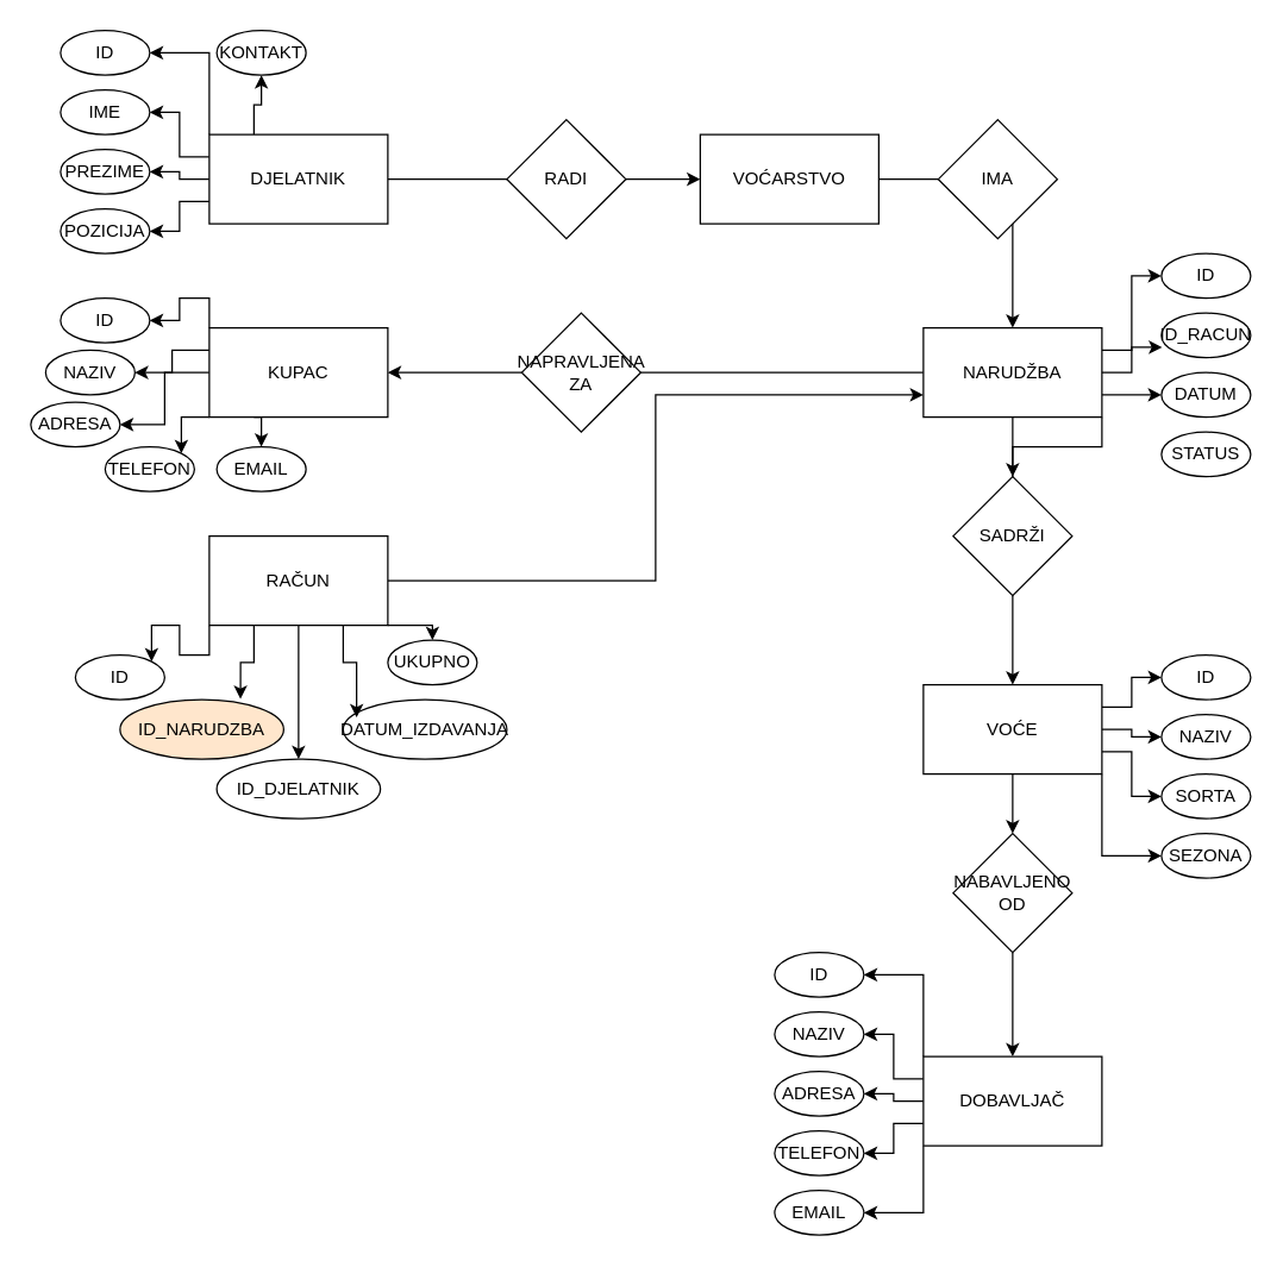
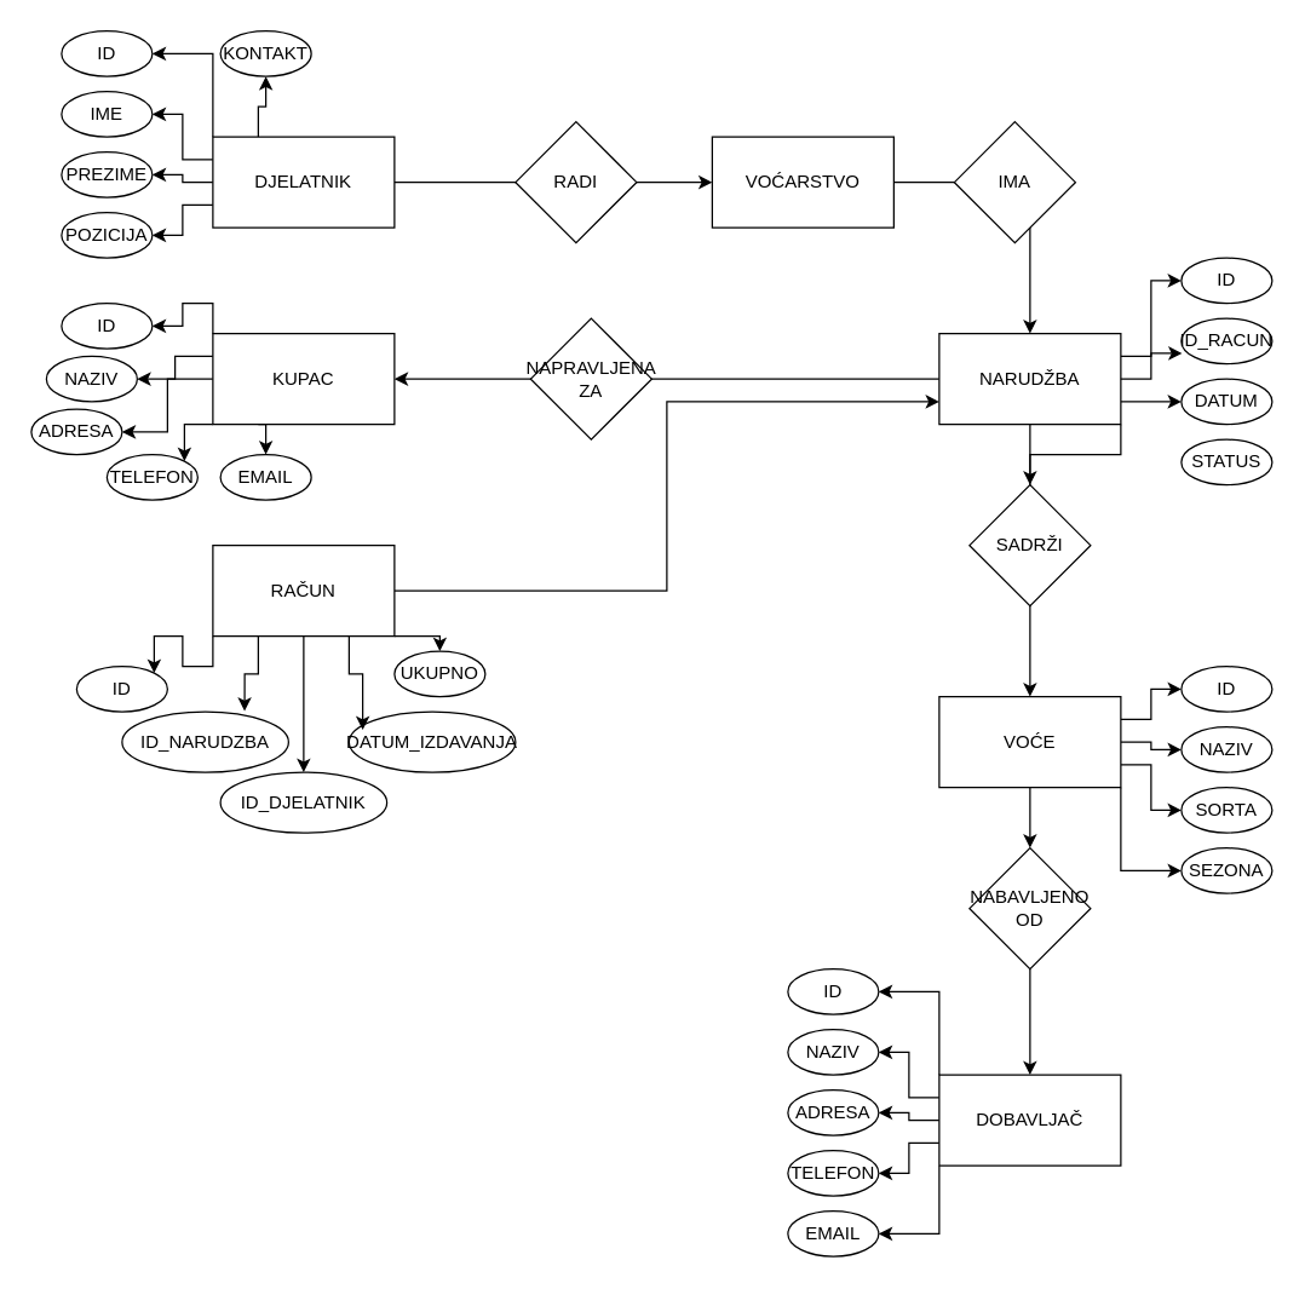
  <mxCell id="0" />
  <mxCell id="1" parent="0" />
  <mxCell id="2" style="edgeStyle=orthogonalEdgeStyle;rounded=0;orthogonalLoop=1;jettySize=auto;html=1;exitX=1;exitY=0.5;exitDx=0;exitDy=0;entryX=0;entryY=0.5;entryDx=0;entryDy=0;" edge="1" parent="1" source="8" target="11"><mxGeometry relative="1" as="geometry" /></mxCell>
  <mxCell id="3" style="edgeStyle=orthogonalEdgeStyle;rounded=0;orthogonalLoop=1;jettySize=auto;html=1;exitX=0;exitY=0;exitDx=0;exitDy=0;entryX=1;entryY=0.5;entryDx=0;entryDy=0;" edge="1" parent="1" source="8" target="46"><mxGeometry relative="1" as="geometry" /></mxCell>
  <mxCell id="4" style="edgeStyle=orthogonalEdgeStyle;rounded=0;orthogonalLoop=1;jettySize=auto;html=1;exitX=0;exitY=0.25;exitDx=0;exitDy=0;entryX=1;entryY=0.5;entryDx=0;entryDy=0;" edge="1" parent="1" source="8" target="47"><mxGeometry relative="1" as="geometry" /></mxCell>
  <mxCell id="5" style="edgeStyle=orthogonalEdgeStyle;rounded=0;orthogonalLoop=1;jettySize=auto;html=1;exitX=0;exitY=0.5;exitDx=0;exitDy=0;entryX=1;entryY=0.5;entryDx=0;entryDy=0;" edge="1" parent="1" source="8" target="48"><mxGeometry relative="1" as="geometry" /></mxCell>
  <mxCell id="6" style="edgeStyle=orthogonalEdgeStyle;rounded=0;orthogonalLoop=1;jettySize=auto;html=1;exitX=0;exitY=0.75;exitDx=0;exitDy=0;entryX=1;entryY=0.5;entryDx=0;entryDy=0;" edge="1" parent="1" source="8" target="49"><mxGeometry relative="1" as="geometry" /></mxCell>
  <mxCell id="7" style="edgeStyle=orthogonalEdgeStyle;rounded=0;orthogonalLoop=1;jettySize=auto;html=1;exitX=0.25;exitY=0;exitDx=0;exitDy=0;entryX=0.5;entryY=1;entryDx=0;entryDy=0;" edge="1" parent="1" source="8" target="72"><mxGeometry relative="1" as="geometry" /></mxCell>
  <mxCell id="8" value="DJELATNIK" style="rounded=0;whiteSpace=wrap;html=1;" vertex="1" parent="1"><mxGeometry x="140" y="90" width="120" height="60" as="geometry" /></mxCell>
  <mxCell id="9" value="RADI" style="rhombus;whiteSpace=wrap;html=1;" vertex="1" parent="1"><mxGeometry x="340" y="80" width="80" height="80" as="geometry" /></mxCell>
  <mxCell id="10" style="edgeStyle=orthogonalEdgeStyle;rounded=0;orthogonalLoop=1;jettySize=auto;html=1;exitX=1;exitY=0.5;exitDx=0;exitDy=0;entryX=0.5;entryY=0;entryDx=0;entryDy=0;" edge="1" parent="1" source="11" target="18"><mxGeometry relative="1" as="geometry" /></mxCell>
  <mxCell id="11" value="VOĆARSTVO" style="rounded=0;whiteSpace=wrap;html=1;" vertex="1" parent="1"><mxGeometry x="470" y="90" width="120" height="60" as="geometry" /></mxCell>
  <mxCell id="12" value="IMA" style="rhombus;whiteSpace=wrap;html=1;" vertex="1" parent="1"><mxGeometry x="630" y="80" width="80" height="80" as="geometry" /></mxCell>
  <mxCell id="13" style="edgeStyle=orthogonalEdgeStyle;rounded=0;orthogonalLoop=1;jettySize=auto;html=1;exitX=0.5;exitY=1;exitDx=0;exitDy=0;entryX=0.5;entryY=0;entryDx=0;entryDy=0;" edge="1" parent="1" source="18" target="24"><mxGeometry relative="1" as="geometry" /></mxCell>
  <mxCell id="14" style="edgeStyle=orthogonalEdgeStyle;rounded=0;orthogonalLoop=1;jettySize=auto;html=1;exitX=0;exitY=0.5;exitDx=0;exitDy=0;entryX=1;entryY=0.5;entryDx=0;entryDy=0;" edge="1" parent="1" source="18" target="39"><mxGeometry relative="1" as="geometry" /></mxCell>
  <mxCell id="15" style="edgeStyle=orthogonalEdgeStyle;rounded=0;orthogonalLoop=1;jettySize=auto;html=1;exitX=1;exitY=0.25;exitDx=0;exitDy=0;entryX=0;entryY=0.5;entryDx=0;entryDy=0;" edge="1" parent="1" source="18" target="58"><mxGeometry relative="1" as="geometry" /></mxCell>
  <mxCell id="16" style="edgeStyle=orthogonalEdgeStyle;rounded=0;orthogonalLoop=1;jettySize=auto;html=1;exitX=1;exitY=0.75;exitDx=0;exitDy=0;entryX=0;entryY=0.5;entryDx=0;entryDy=0;" edge="1" parent="1" source="18" target="60"><mxGeometry relative="1" as="geometry" /></mxCell>
  <mxCell id="17" style="edgeStyle=orthogonalEdgeStyle;rounded=0;orthogonalLoop=1;jettySize=auto;html=1;exitX=1;exitY=1;exitDx=0;exitDy=0;" edge="1" parent="1" source="18" target="31"><mxGeometry relative="1" as="geometry" /></mxCell>
  <mxCell id="18" value="NARUDŽBA" style="rounded=0;whiteSpace=wrap;html=1;" vertex="1" parent="1"><mxGeometry x="620" y="220" width="120" height="60" as="geometry" /></mxCell>
  <mxCell id="19" style="edgeStyle=orthogonalEdgeStyle;rounded=0;orthogonalLoop=1;jettySize=auto;html=1;exitX=0.5;exitY=1;exitDx=0;exitDy=0;entryX=0.5;entryY=0;entryDx=0;entryDy=0;" edge="1" parent="1" source="33" target="30"><mxGeometry relative="1" as="geometry" /></mxCell>
  <mxCell id="20" style="edgeStyle=orthogonalEdgeStyle;rounded=0;orthogonalLoop=1;jettySize=auto;html=1;exitX=1;exitY=0.25;exitDx=0;exitDy=0;entryX=0;entryY=0.5;entryDx=0;entryDy=0;" edge="1" parent="1" source="24" target="68"><mxGeometry relative="1" as="geometry" /></mxCell>
  <mxCell id="21" style="edgeStyle=orthogonalEdgeStyle;rounded=0;orthogonalLoop=1;jettySize=auto;html=1;exitX=1;exitY=0.5;exitDx=0;exitDy=0;entryX=0;entryY=0.5;entryDx=0;entryDy=0;" edge="1" parent="1" source="24" target="69"><mxGeometry relative="1" as="geometry" /></mxCell>
  <mxCell id="22" style="edgeStyle=orthogonalEdgeStyle;rounded=0;orthogonalLoop=1;jettySize=auto;html=1;exitX=1;exitY=0.75;exitDx=0;exitDy=0;entryX=0;entryY=0.5;entryDx=0;entryDy=0;" edge="1" parent="1" source="24" target="70"><mxGeometry relative="1" as="geometry" /></mxCell>
  <mxCell id="23" style="edgeStyle=orthogonalEdgeStyle;rounded=0;orthogonalLoop=1;jettySize=auto;html=1;exitX=1;exitY=1;exitDx=0;exitDy=0;entryX=0;entryY=0.5;entryDx=0;entryDy=0;" edge="1" parent="1" source="24" target="71"><mxGeometry relative="1" as="geometry" /></mxCell>
  <mxCell id="24" value="VOĆE" style="rounded=0;whiteSpace=wrap;html=1;" vertex="1" parent="1"><mxGeometry x="620" y="460" width="120" height="60" as="geometry" /></mxCell>
  <mxCell id="25" style="edgeStyle=orthogonalEdgeStyle;rounded=0;orthogonalLoop=1;jettySize=auto;html=1;exitX=0;exitY=0;exitDx=0;exitDy=0;entryX=1;entryY=0.5;entryDx=0;entryDy=0;" edge="1" parent="1" source="30" target="50"><mxGeometry relative="1" as="geometry" /></mxCell>
  <mxCell id="26" style="edgeStyle=orthogonalEdgeStyle;rounded=0;orthogonalLoop=1;jettySize=auto;html=1;exitX=0;exitY=0.25;exitDx=0;exitDy=0;entryX=1;entryY=0.5;entryDx=0;entryDy=0;" edge="1" parent="1" source="30" target="51"><mxGeometry relative="1" as="geometry" /></mxCell>
  <mxCell id="27" style="edgeStyle=orthogonalEdgeStyle;rounded=0;orthogonalLoop=1;jettySize=auto;html=1;exitX=0;exitY=0.5;exitDx=0;exitDy=0;entryX=1;entryY=0.5;entryDx=0;entryDy=0;" edge="1" parent="1" source="30" target="52"><mxGeometry relative="1" as="geometry" /></mxCell>
  <mxCell id="28" style="edgeStyle=orthogonalEdgeStyle;rounded=0;orthogonalLoop=1;jettySize=auto;html=1;exitX=0;exitY=0.75;exitDx=0;exitDy=0;entryX=1;entryY=0.5;entryDx=0;entryDy=0;" edge="1" parent="1" source="30" target="53"><mxGeometry relative="1" as="geometry" /></mxCell>
  <mxCell id="29" style="edgeStyle=orthogonalEdgeStyle;rounded=0;orthogonalLoop=1;jettySize=auto;html=1;exitX=0;exitY=1;exitDx=0;exitDy=0;entryX=1;entryY=0.5;entryDx=0;entryDy=0;" edge="1" parent="1" source="30" target="76"><mxGeometry relative="1" as="geometry" /></mxCell>
  <mxCell id="30" value="DOBAVLJAČ" style="rounded=0;whiteSpace=wrap;html=1;" vertex="1" parent="1"><mxGeometry x="620" y="710" width="120" height="60" as="geometry" /></mxCell>
  <mxCell id="31" value="SADRŽI" style="rhombus;whiteSpace=wrap;html=1;" vertex="1" parent="1"><mxGeometry x="640" y="320" width="80" height="80" as="geometry" /></mxCell>
  <mxCell id="32" value="" style="edgeStyle=orthogonalEdgeStyle;rounded=0;orthogonalLoop=1;jettySize=auto;html=1;exitX=0.5;exitY=1;exitDx=0;exitDy=0;entryX=0.5;entryY=0;entryDx=0;entryDy=0;" edge="1" parent="1" source="24" target="33"><mxGeometry relative="1" as="geometry"><mxPoint x="680" y="520" as="sourcePoint" /><mxPoint x="680" y="710" as="targetPoint" /></mxGeometry></mxCell>
  <mxCell id="33" value="NABAVLJENO OD" style="rhombus;whiteSpace=wrap;html=1;" vertex="1" parent="1"><mxGeometry x="640" y="560" width="80" height="80" as="geometry" /></mxCell>
  <mxCell id="34" style="edgeStyle=orthogonalEdgeStyle;rounded=0;orthogonalLoop=1;jettySize=auto;html=1;exitX=0;exitY=0;exitDx=0;exitDy=0;entryX=1;entryY=0.5;entryDx=0;entryDy=0;" edge="1" parent="1" source="39" target="54"><mxGeometry relative="1" as="geometry" /></mxCell>
  <mxCell id="35" style="edgeStyle=orthogonalEdgeStyle;rounded=0;orthogonalLoop=1;jettySize=auto;html=1;exitX=0;exitY=0.25;exitDx=0;exitDy=0;entryX=1;entryY=0.5;entryDx=0;entryDy=0;" edge="1" parent="1" source="39" target="55"><mxGeometry relative="1" as="geometry" /></mxCell>
  <mxCell id="36" style="edgeStyle=orthogonalEdgeStyle;rounded=0;orthogonalLoop=1;jettySize=auto;html=1;exitX=0;exitY=0.5;exitDx=0;exitDy=0;entryX=1;entryY=0.5;entryDx=0;entryDy=0;" edge="1" parent="1" source="39" target="56"><mxGeometry relative="1" as="geometry" /></mxCell>
  <mxCell id="37" style="edgeStyle=orthogonalEdgeStyle;rounded=0;orthogonalLoop=1;jettySize=auto;html=1;exitX=0;exitY=1;exitDx=0;exitDy=0;entryX=1;entryY=0;entryDx=0;entryDy=0;" edge="1" parent="1" source="39" target="57"><mxGeometry relative="1" as="geometry" /></mxCell>
  <mxCell id="38" style="edgeStyle=orthogonalEdgeStyle;rounded=0;orthogonalLoop=1;jettySize=auto;html=1;exitX=0.25;exitY=1;exitDx=0;exitDy=0;entryX=0.5;entryY=0;entryDx=0;entryDy=0;" edge="1" parent="1" source="39" target="73"><mxGeometry relative="1" as="geometry" /></mxCell>
  <mxCell id="39" value="KUPAC" style="rounded=0;whiteSpace=wrap;html=1;" vertex="1" parent="1"><mxGeometry x="140" y="220" width="120" height="60" as="geometry" /></mxCell>
  <mxCell id="40" style="edgeStyle=orthogonalEdgeStyle;rounded=0;orthogonalLoop=1;jettySize=auto;html=1;exitX=1;exitY=0.5;exitDx=0;exitDy=0;entryX=0;entryY=0.75;entryDx=0;entryDy=0;" edge="1" parent="1" source="44" target="18"><mxGeometry relative="1" as="geometry" /></mxCell>
  <mxCell id="41" style="edgeStyle=orthogonalEdgeStyle;rounded=0;orthogonalLoop=1;jettySize=auto;html=1;exitX=0;exitY=1;exitDx=0;exitDy=0;entryX=1;entryY=0;entryDx=0;entryDy=0;" edge="1" parent="1" source="44" target="62"><mxGeometry relative="1" as="geometry" /></mxCell>
  <mxCell id="42" style="edgeStyle=orthogonalEdgeStyle;rounded=0;orthogonalLoop=1;jettySize=auto;html=1;exitX=0.5;exitY=1;exitDx=0;exitDy=0;entryX=0.5;entryY=0;entryDx=0;entryDy=0;" edge="1" parent="1" source="44" target="64"><mxGeometry relative="1" as="geometry" /></mxCell>
  <mxCell id="43" style="edgeStyle=orthogonalEdgeStyle;rounded=0;orthogonalLoop=1;jettySize=auto;html=1;exitX=1;exitY=1;exitDx=0;exitDy=0;entryX=0.5;entryY=0;entryDx=0;entryDy=0;" edge="1" parent="1" source="44" target="75"><mxGeometry relative="1" as="geometry" /></mxCell>
  <mxCell id="44" value="RAČUN" style="rounded=0;whiteSpace=wrap;html=1;" vertex="1" parent="1"><mxGeometry x="140" y="360" width="120" height="60" as="geometry" /></mxCell>
  <mxCell id="45" value="NAPRAVLJENA ZA" style="rhombus;whiteSpace=wrap;html=1;" vertex="1" parent="1"><mxGeometry x="350" y="210" width="80" height="80" as="geometry" /></mxCell>
  <mxCell id="46" value="ID" style="ellipse;whiteSpace=wrap;html=1;" vertex="1" parent="1"><mxGeometry x="40" y="20" width="60" height="30" as="geometry" /></mxCell>
  <mxCell id="47" value="IME&lt;span style=&quot;color: rgba(0, 0, 0, 0); font-family: monospace; font-size: 0px; text-align: start; text-wrap-mode: nowrap;&quot;&gt;%3CmxGraphModel%3E%3Croot%3E%3CmxCell%20id%3D%220%22%2F%3E%3CmxCell%20id%3D%221%22%20parent%3D%220%22%2F%3E%3CmxCell%20id%3D%222%22%20value%3D%22ID%22%20style%3D%22ellipse%3BwhiteSpace%3Dwrap%3Bhtml%3D1%3B%22%20vertex%3D%221%22%20parent%3D%221%22%3E%3CmxGeometry%20x%3D%2220%22%20y%3D%2210%22%20width%3D%2260%22%20height%3D%2230%22%20as%3D%22geometry%22%2F%3E%3C%2FmxCell%3E%3C%2Froot%3E%3C%2FmxGraphModel%3E&lt;/span&gt;" style="ellipse;whiteSpace=wrap;html=1;" vertex="1" parent="1"><mxGeometry x="40" y="60" width="60" height="30" as="geometry" /></mxCell>
  <mxCell id="48" value="PREZIME&lt;span style=&quot;color: rgba(0, 0, 0, 0); font-family: monospace; font-size: 0px; text-align: start; text-wrap-mode: nowrap;&quot;&gt;%3CmxGraphModel%3E%3Croot%3E%3CmxCell%20id%3D%220%22%2F%3E%3CmxCell%20id%3D%221%22%20parent%3D%220%22%2F%3E%3CmxCell%20id%3D%222%22%20value%3D%22ID%22%20style%3D%22ellipse%3BwhiteSpace%3Dwrap%3Bhtml%3D1%3B%22%20vertex%3D%221%22%20parent%3D%221%22%3E%3CmxGeometry%20x%3D%2220%22%20y%3D%2210%22%20width%3D%2260%22%20height%3D%2230%22%20as%3D%22geometry%22%2F%3E%3C%2FmxCell%3E%3C%2Froot%3E%3C%2FmxGraphModel%3E&lt;/span&gt;" style="ellipse;whiteSpace=wrap;html=1;" vertex="1" parent="1"><mxGeometry x="40" y="100" width="60" height="30" as="geometry" /></mxCell>
  <mxCell id="49" value="POZICIJA" style="ellipse;whiteSpace=wrap;html=1;" vertex="1" parent="1"><mxGeometry x="40" y="140" width="60" height="30" as="geometry" /></mxCell>
  <mxCell id="50" value="ID" style="ellipse;whiteSpace=wrap;html=1;" vertex="1" parent="1"><mxGeometry x="520" y="640" width="60" height="30" as="geometry" /></mxCell>
  <mxCell id="51" value="NAZIV" style="ellipse;whiteSpace=wrap;html=1;" vertex="1" parent="1"><mxGeometry x="520" y="680" width="60" height="30" as="geometry" /></mxCell>
  <mxCell id="52" value="ADRESA" style="ellipse;whiteSpace=wrap;html=1;" vertex="1" parent="1"><mxGeometry x="520" y="720" width="60" height="30" as="geometry" /></mxCell>
  <mxCell id="53" value="TELEFON" style="ellipse;whiteSpace=wrap;html=1;" vertex="1" parent="1"><mxGeometry x="520" y="760" width="60" height="30" as="geometry" /></mxCell>
  <mxCell id="54" value="ID" style="ellipse;whiteSpace=wrap;html=1;" vertex="1" parent="1"><mxGeometry x="40" y="200" width="60" height="30" as="geometry" /></mxCell>
  <mxCell id="55" value="NAZIV" style="ellipse;whiteSpace=wrap;html=1;" vertex="1" parent="1"><mxGeometry x="30" y="235" width="60" height="30" as="geometry" /></mxCell>
  <mxCell id="56" value="ADRESA" style="ellipse;whiteSpace=wrap;html=1;" vertex="1" parent="1"><mxGeometry y="270" width="60" height="30" as="geometry" x="20" /></mxCell>
  <mxCell id="57" value="TELEFON" style="ellipse;whiteSpace=wrap;html=1;" vertex="1" parent="1"><mxGeometry x="70" y="300" width="60" height="30" as="geometry" /></mxCell>
  <mxCell id="58" value="ID" style="ellipse;whiteSpace=wrap;html=1;" vertex="1" parent="1"><mxGeometry x="780" y="170" width="60" height="30" as="geometry" /></mxCell>
  <mxCell id="59" value="ID_RACUN" style="ellipse;whiteSpace=wrap;html=1;" vertex="1" parent="1"><mxGeometry x="780" y="210" width="60" height="30" as="geometry" /></mxCell>
  <mxCell id="60" value="DATUM" style="ellipse;whiteSpace=wrap;html=1;" vertex="1" parent="1"><mxGeometry x="780" y="250" width="60" height="30" as="geometry" /></mxCell>
  <mxCell id="61" style="edgeStyle=orthogonalEdgeStyle;rounded=0;orthogonalLoop=1;jettySize=auto;html=1;exitX=1;exitY=0.5;exitDx=0;exitDy=0;entryX=0.008;entryY=0.767;entryDx=0;entryDy=0;entryPerimeter=0;" edge="1" parent="1" source="18" target="59"><mxGeometry relative="1" as="geometry" /></mxCell>
  <mxCell id="62" value="ID" style="ellipse;whiteSpace=wrap;html=1;" vertex="1" parent="1"><mxGeometry x="50" y="440" width="60" height="30" as="geometry" /></mxCell>
- <mxCell id="63" value="ID_NARUDZBA" style="ellipse;whiteSpace=wrap;html=1;fillColor=#ffe6cc;" vertex="1" parent="1"><mxGeometry x="80" y="470" width="110" height="40" as="geometry" /></mxCell>
+ <mxCell id="63" value="ID_NARUDZBA" style="ellipse;whiteSpace=wrap;html=1;" vertex="1" parent="1"><mxGeometry x="80" y="470" width="110" height="40" as="geometry" /></mxCell>
  <mxCell id="64" value="ID_DJELATNIK" style="ellipse;whiteSpace=wrap;html=1;" vertex="1" parent="1"><mxGeometry x="145" y="510" width="110" height="40" as="geometry" /></mxCell>
  <mxCell id="65" value="DATUM_IZDAVANJA" style="ellipse;whiteSpace=wrap;html=1;" vertex="1" parent="1"><mxGeometry x="230" y="470" width="110" height="40" as="geometry" /></mxCell>
  <mxCell id="66" style="edgeStyle=orthogonalEdgeStyle;rounded=0;orthogonalLoop=1;jettySize=auto;html=1;exitX=0.25;exitY=1;exitDx=0;exitDy=0;entryX=0.736;entryY=-0.012;entryDx=0;entryDy=0;entryPerimeter=0;" edge="1" parent="1" source="44" target="63"><mxGeometry relative="1" as="geometry" /></mxCell>
  <mxCell id="67" style="edgeStyle=orthogonalEdgeStyle;rounded=0;orthogonalLoop=1;jettySize=auto;html=1;exitX=0.75;exitY=1;exitDx=0;exitDy=0;entryX=0.082;entryY=0.3;entryDx=0;entryDy=0;entryPerimeter=0;" edge="1" parent="1" source="44" target="65"><mxGeometry relative="1" as="geometry" /></mxCell>
  <mxCell id="68" value="ID" style="ellipse;whiteSpace=wrap;html=1;" vertex="1" parent="1"><mxGeometry x="780" y="440" width="60" height="30" as="geometry" /></mxCell>
  <mxCell id="69" value="NAZIV" style="ellipse;whiteSpace=wrap;html=1;" vertex="1" parent="1"><mxGeometry x="780" y="480" width="60" height="30" as="geometry" /></mxCell>
  <mxCell id="70" value="SORTA" style="ellipse;whiteSpace=wrap;html=1;" vertex="1" parent="1"><mxGeometry x="780" y="520" width="60" height="30" as="geometry" /></mxCell>
  <mxCell id="71" value="SEZONA" style="ellipse;whiteSpace=wrap;html=1;" vertex="1" parent="1"><mxGeometry x="780" y="560" width="60" height="30" as="geometry" /></mxCell>
  <mxCell id="72" value="KONTAKT" style="ellipse;whiteSpace=wrap;html=1;" vertex="1" parent="1"><mxGeometry x="145" y="20" width="60" height="30" as="geometry" /></mxCell>
  <mxCell id="73" value="EMAIL" style="ellipse;whiteSpace=wrap;html=1;" vertex="1" parent="1"><mxGeometry x="145" y="300" width="60" height="30" as="geometry" /></mxCell>
  <mxCell id="74" value="STATUS" style="ellipse;whiteSpace=wrap;html=1;" vertex="1" parent="1"><mxGeometry x="780" y="290" width="60" height="30" as="geometry" /></mxCell>
  <mxCell id="75" value="UKUPNO" style="ellipse;whiteSpace=wrap;html=1;" vertex="1" parent="1"><mxGeometry x="260" y="430" width="60" height="30" as="geometry" /></mxCell>
  <mxCell id="76" value="EMAIL" style="ellipse;whiteSpace=wrap;html=1;" vertex="1" parent="1"><mxGeometry x="520" y="800" width="60" height="30" as="geometry" /></mxCell>
